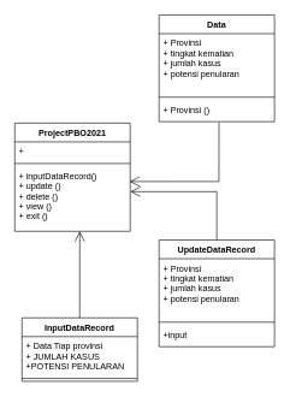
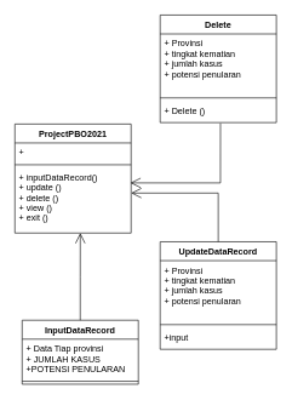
  <mxCell id="0" />
  <mxCell id="1" parent="0" />
  <mxCell id="2" value="ProjectPBO2021" style="swimlane;fontStyle=1;align=center;verticalAlign=top;childLayout=stackLayout;horizontal=1;startSize=26;horizontalStack=0;resizeParent=1;resizeParentMax=0;resizeLast=0;collapsible=1;marginBottom=0;" vertex="1" parent="1"><mxGeometry x="20" y="170" width="160" height="150" as="geometry" /></mxCell>
  <mxCell id="3" value="+ " style="text;strokeColor=none;fillColor=none;align=left;verticalAlign=top;spacingLeft=4;spacingRight=4;overflow=hidden;rotatable=0;points=[[0,0.5],[1,0.5]];portConstraint=eastwest;" vertex="1" parent="2"><mxGeometry y="26" width="160" height="26" as="geometry" /></mxCell>
  <mxCell id="4" value="" style="line;strokeWidth=1;fillColor=none;align=left;verticalAlign=middle;spacingTop=-1;spacingLeft=3;spacingRight=3;rotatable=0;labelPosition=right;points=[];portConstraint=eastwest;" vertex="1" parent="2"><mxGeometry y="52" width="160" height="8" as="geometry" /></mxCell>
  <mxCell id="5" value="+ inputDataRecord()&#10;+ update ()&#10;+ delete ()&#10;+ view ()&#10;+ exit ()" style="text;strokeColor=none;fillColor=none;align=left;verticalAlign=top;spacingLeft=4;spacingRight=4;overflow=hidden;rotatable=0;points=[[0,0.5],[1,0.5]];portConstraint=eastwest;" vertex="1" parent="2"><mxGeometry y="60" width="160" height="90" as="geometry" /></mxCell>
  <mxCell id="6" value="InputDataRecord" style="swimlane;fontStyle=1;align=center;verticalAlign=top;childLayout=stackLayout;horizontal=1;startSize=26;horizontalStack=0;resizeParent=1;resizeParentMax=0;resizeLast=0;collapsible=1;marginBottom=0;" vertex="1" parent="1"><mxGeometry x="30" y="440" width="160" height="88" as="geometry" /></mxCell>
  <mxCell id="7" value="+ Data Tiap provinsi&#10;+ JUMLAH KASUS&#10;+POTENSI PENULARAN" style="text;strokeColor=none;fillColor=none;align=left;verticalAlign=top;spacingLeft=4;spacingRight=4;overflow=hidden;rotatable=0;points=[[0,0.5],[1,0.5]];portConstraint=eastwest;" vertex="1" parent="6"><mxGeometry y="26" width="160" height="54" as="geometry" /></mxCell>
  <mxCell id="8" value="" style="line;strokeWidth=1;fillColor=none;align=left;verticalAlign=middle;spacingTop=-1;spacingLeft=3;spacingRight=3;rotatable=0;labelPosition=right;points=[];portConstraint=eastwest;" vertex="1" parent="6"><mxGeometry y="80" width="160" height="8" as="geometry" /></mxCell>
  <mxCell id="9" value="" style="endArrow=open;endFill=1;endSize=12;html=1;rounded=0;edgeStyle=orthogonalEdgeStyle;exitX=0.5;exitY=0;exitDx=0;exitDy=0;entryX=0.563;entryY=1;entryDx=0;entryDy=0;entryPerimeter=0;" edge="1" parent="1" source="6" target="5"><mxGeometry width="160" relative="1" as="geometry"><mxPoint x="10" y="310" as="sourcePoint" /><mxPoint x="140" y="350" as="targetPoint" /><Array as="points" /></mxGeometry></mxCell>
  <mxCell id="10" value="UpdateDataRecord" style="swimlane;fontStyle=1;align=center;verticalAlign=top;childLayout=stackLayout;horizontal=1;startSize=26;horizontalStack=0;resizeParent=1;resizeParentMax=0;resizeLast=0;collapsible=1;marginBottom=0;" vertex="1" parent="1"><mxGeometry x="220" y="332" width="160" height="148" as="geometry" /></mxCell>
  <mxCell id="11" value="+ Provinsi&#10;+ tingkat kematian&#10;+ jumlah kasus&#10;+ potensi penularan" style="text;strokeColor=none;fillColor=none;align=left;verticalAlign=top;spacingLeft=4;spacingRight=4;overflow=hidden;rotatable=0;points=[[0,0.5],[1,0.5]];portConstraint=eastwest;" vertex="1" parent="10"><mxGeometry y="26" width="160" height="84" as="geometry" /></mxCell>
  <mxCell id="12" value="" style="line;strokeWidth=1;fillColor=none;align=left;verticalAlign=middle;spacingTop=-1;spacingLeft=3;spacingRight=3;rotatable=0;labelPosition=right;points=[];portConstraint=eastwest;" vertex="1" parent="10"><mxGeometry y="110" width="160" height="8" as="geometry" /></mxCell>
  <mxCell id="13" value="+input" style="text;strokeColor=none;fillColor=none;align=left;verticalAlign=top;spacingLeft=4;spacingRight=4;overflow=hidden;rotatable=0;points=[[0,0.5],[1,0.5]];portConstraint=eastwest;" vertex="1" parent="10"><mxGeometry y="118" width="160" height="30" as="geometry" /></mxCell>
  <mxCell id="14" value="" style="endArrow=open;endFill=1;endSize=12;html=1;rounded=0;edgeStyle=orthogonalEdgeStyle;exitX=0.5;exitY=0;exitDx=0;exitDy=0;entryX=1;entryY=0.389;entryDx=0;entryDy=0;entryPerimeter=0;" edge="1" parent="1" source="10" target="5"><mxGeometry width="160" relative="1" as="geometry"><mxPoint x="180" y="290" as="sourcePoint" /><mxPoint x="340" y="290" as="targetPoint" /></mxGeometry></mxCell>
- <mxCell id="15" value="Data" style="swimlane;fontStyle=1;align=center;verticalAlign=top;childLayout=stackLayout;horizontal=1;startSize=26;horizontalStack=0;resizeParent=1;resizeParentMax=0;resizeLast=0;collapsible=1;marginBottom=0;" vertex="1" parent="1"><mxGeometry x="220" y="20" width="160" height="148" as="geometry" /></mxCell>
+ <mxCell id="15" value="Delete" style="swimlane;fontStyle=1;align=center;verticalAlign=top;childLayout=stackLayout;horizontal=1;startSize=26;horizontalStack=0;resizeParent=1;resizeParentMax=0;resizeLast=0;collapsible=1;marginBottom=0;" vertex="1" parent="1"><mxGeometry x="220" y="20" width="160" height="148" as="geometry" /></mxCell>
  <mxCell id="16" value="+ Provinsi&#10;+ tingkat kematian&#10;+ jumlah kasus&#10;+ potensi penularan" style="text;strokeColor=none;fillColor=none;align=left;verticalAlign=top;spacingLeft=4;spacingRight=4;overflow=hidden;rotatable=0;points=[[0,0.5],[1,0.5]];portConstraint=eastwest;" vertex="1" parent="15"><mxGeometry y="26" width="160" height="84" as="geometry" /></mxCell>
  <mxCell id="17" value="" style="line;strokeWidth=1;fillColor=none;align=left;verticalAlign=middle;spacingTop=-1;spacingLeft=3;spacingRight=3;rotatable=0;labelPosition=right;points=[];portConstraint=eastwest;" vertex="1" parent="15"><mxGeometry y="110" width="160" height="8" as="geometry" /></mxCell>
- <mxCell id="18" value="+ Provinsi ()" style="text;strokeColor=none;fillColor=none;align=left;verticalAlign=top;spacingLeft=4;spacingRight=4;overflow=hidden;rotatable=0;points=[[0,0.5],[1,0.5]];portConstraint=eastwest;" vertex="1" parent="15"><mxGeometry y="118" width="160" height="30" as="geometry" /></mxCell>
+ <mxCell id="18" value="+ Delete ()" style="text;strokeColor=none;fillColor=none;align=left;verticalAlign=top;spacingLeft=4;spacingRight=4;overflow=hidden;rotatable=0;points=[[0,0.5],[1,0.5]];portConstraint=eastwest;" vertex="1" parent="15"><mxGeometry y="118" width="160" height="30" as="geometry" /></mxCell>
  <mxCell id="19" value="" style="endArrow=open;endFill=1;endSize=12;html=1;rounded=0;edgeStyle=orthogonalEdgeStyle;exitX=0.519;exitY=1.033;exitDx=0;exitDy=0;entryX=0.994;entryY=0.233;entryDx=0;entryDy=0;entryPerimeter=0;exitPerimeter=0;" edge="1" parent="1" source="18" target="5"><mxGeometry width="160" relative="1" as="geometry"><mxPoint x="326" y="248.34" as="sourcePoint" /><mxPoint x="210" y="180" as="targetPoint" /></mxGeometry></mxCell>
